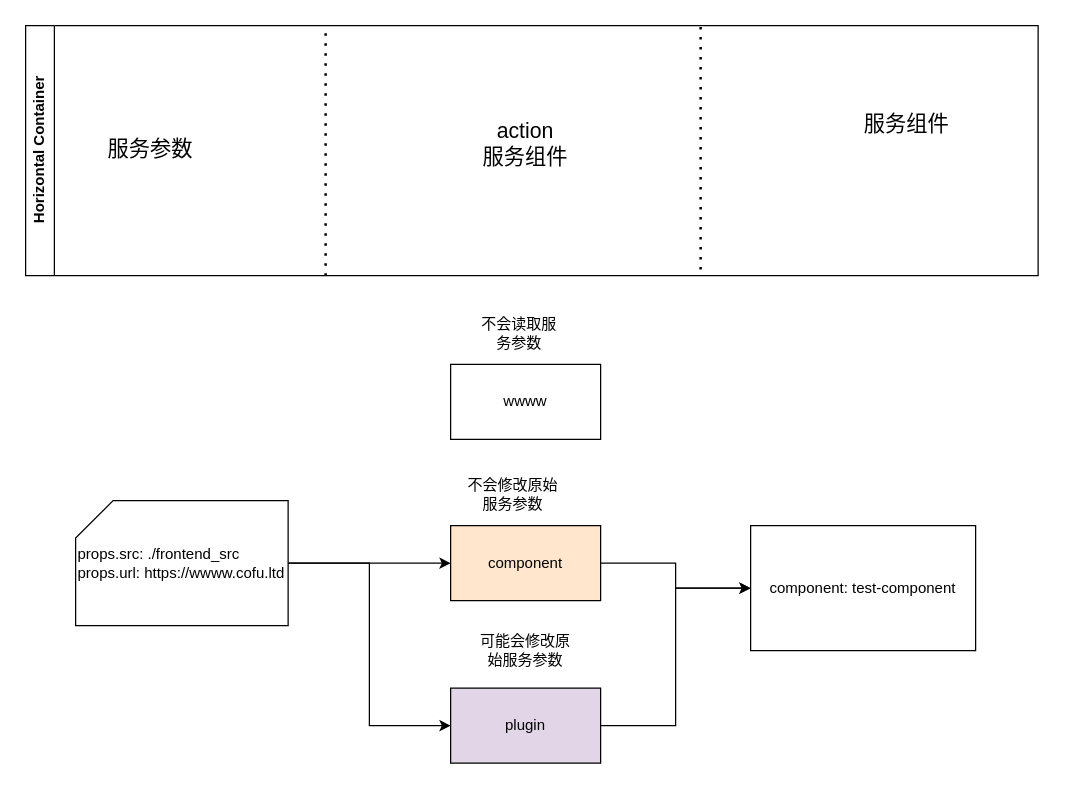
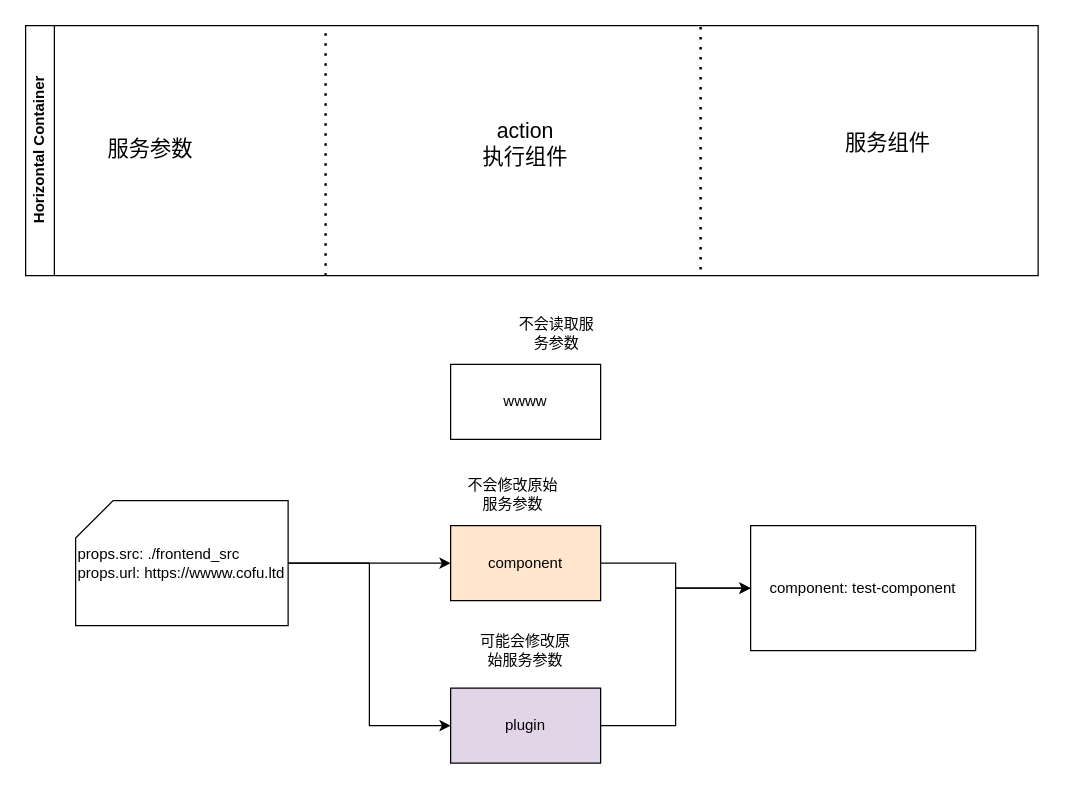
  <mxCell id="0" />
  <mxCell id="1" parent="0" />
  <mxCell id="2" value="wwww" style="rounded=0;whiteSpace=wrap;html=1;" vertex="1" parent="1"><mxGeometry x="360" y="291" width="120" height="60" as="geometry" /></mxCell>
  <mxCell id="3" style="edgeStyle=orthogonalEdgeStyle;rounded=0;orthogonalLoop=1;jettySize=auto;html=1;entryX=0;entryY=0.5;entryDx=0;entryDy=0;" edge="1" parent="1" source="5" target="7"><mxGeometry relative="1" as="geometry" /></mxCell>
  <mxCell id="4" style="edgeStyle=orthogonalEdgeStyle;rounded=0;orthogonalLoop=1;jettySize=auto;html=1;entryX=0;entryY=0.5;entryDx=0;entryDy=0;" edge="1" parent="1" source="5" target="9"><mxGeometry relative="1" as="geometry" /></mxCell>
  <mxCell id="5" value="&lt;div&gt;props.src: ./frontend_src&lt;/div&gt;&lt;div&gt;props.url: https://wwww.cofu.ltd&lt;/div&gt;" style="shape=card;whiteSpace=wrap;html=1;align=left;" vertex="1" parent="1"><mxGeometry x="60" y="400" width="170" height="100" as="geometry" /></mxCell>
  <mxCell id="6" style="edgeStyle=orthogonalEdgeStyle;rounded=0;orthogonalLoop=1;jettySize=auto;html=1;" edge="1" parent="1" source="7" target="10"><mxGeometry relative="1" as="geometry" /></mxCell>
  <mxCell id="7" value="component" style="rounded=0;whiteSpace=wrap;html=1;fillColor=#ffe6cc;" vertex="1" parent="1"><mxGeometry x="360" y="420" width="120" height="60" as="geometry" /></mxCell>
  <mxCell id="8" style="edgeStyle=orthogonalEdgeStyle;rounded=0;orthogonalLoop=1;jettySize=auto;html=1;entryX=0;entryY=0.5;entryDx=0;entryDy=0;" edge="1" parent="1" source="9" target="10"><mxGeometry relative="1" as="geometry" /></mxCell>
  <mxCell id="9" value="plugin" style="rounded=0;whiteSpace=wrap;html=1;fillColor=#e1d5e7;" vertex="1" parent="1"><mxGeometry x="360" y="550" width="120" height="60" as="geometry" /></mxCell>
  <mxCell id="10" value="component: test-component" style="rounded=0;whiteSpace=wrap;html=1;" vertex="1" parent="1"><mxGeometry x="600" y="420" width="180" height="100" as="geometry" /></mxCell>
  <mxCell id="11" value="Horizontal Container" style="swimlane;horizontal=0;whiteSpace=wrap;html=1;" vertex="1" parent="1"><mxGeometry y="20" width="810" height="200" as="geometry" x="20" /></mxCell>
  <mxCell id="12" value="服务参数" style="text;html=1;strokeColor=none;fillColor=none;align=center;verticalAlign=middle;whiteSpace=wrap;rounded=0;fontSize=17;" vertex="1" parent="11"><mxGeometry x="60" y="85" width="80" height="30" as="geometry" /></mxCell>
- <mxCell id="13" value="action&lt;br&gt;服务组件" style="text;html=1;strokeColor=none;fillColor=none;align=center;verticalAlign=middle;whiteSpace=wrap;rounded=0;fontSize=17;" vertex="1" parent="11"><mxGeometry x="360" y="80" width="80" height="30" as="geometry" /></mxCell>
- <mxCell id="14" value="服务组件" style="text;html=1;strokeColor=none;fillColor=none;align=center;verticalAlign=middle;whiteSpace=wrap;rounded=0;fontSize=17;" vertex="1" parent="11"><mxGeometry x="665" y="65" width="80" height="30" as="geometry" /></mxCell>
+ <mxCell id="13" value="action&lt;br&gt;执行组件" style="text;html=1;strokeColor=none;fillColor=none;align=center;verticalAlign=middle;whiteSpace=wrap;rounded=0;fontSize=17;" vertex="1" parent="11"><mxGeometry x="360" y="80" width="80" height="30" as="geometry" /></mxCell>
+ <mxCell id="14" value="服务组件" style="text;html=1;strokeColor=none;fillColor=none;align=center;verticalAlign=middle;whiteSpace=wrap;rounded=0;fontSize=17;" vertex="1" parent="11"><mxGeometry x="650" y="80" width="80" height="30" as="geometry" /></mxCell>
  <mxCell id="15" value="" style="endArrow=none;dashed=1;html=1;dashPattern=1 3;strokeWidth=2;rounded=0;" edge="1" parent="11"><mxGeometry width="50" height="50" relative="1" as="geometry"><mxPoint x="240" y="200" as="sourcePoint" /><mxPoint x="240" as="targetPoint" /></mxGeometry></mxCell>
  <mxCell id="16" value="" style="endArrow=none;dashed=1;html=1;dashPattern=1 3;strokeWidth=2;rounded=0;" edge="1" parent="11"><mxGeometry width="50" height="50" relative="1" as="geometry"><mxPoint x="540" y="195" as="sourcePoint" /><mxPoint x="540" y="-5" as="targetPoint" /></mxGeometry></mxCell>
  <mxCell id="17" value="可能会修改原始服务参数" style="text;html=1;strokeColor=none;fillColor=none;align=center;verticalAlign=middle;whiteSpace=wrap;rounded=0;" vertex="1" parent="1"><mxGeometry x="380" y="505" width="80" height="30" as="geometry" /></mxCell>
  <mxCell id="18" value="不会修改原始服务参数" style="text;html=1;strokeColor=none;fillColor=none;align=center;verticalAlign=middle;whiteSpace=wrap;rounded=0;" vertex="1" parent="1"><mxGeometry x="370" y="380" width="80" height="30" as="geometry" /></mxCell>
- <mxCell id="19" value="不会读取服务参数" style="text;html=1;strokeColor=none;fillColor=none;align=center;verticalAlign=middle;whiteSpace=wrap;rounded=0;" vertex="1" parent="1"><mxGeometry x="380" y="251" width="70" height="30" as="geometry" /></mxCell>
+ <mxCell id="19" value="不会读取服务参数" style="text;html=1;strokeColor=none;fillColor=none;align=center;verticalAlign=middle;whiteSpace=wrap;rounded=0;" vertex="1" parent="1"><mxGeometry x="410" y="251" width="70" height="30" as="geometry" /></mxCell>
